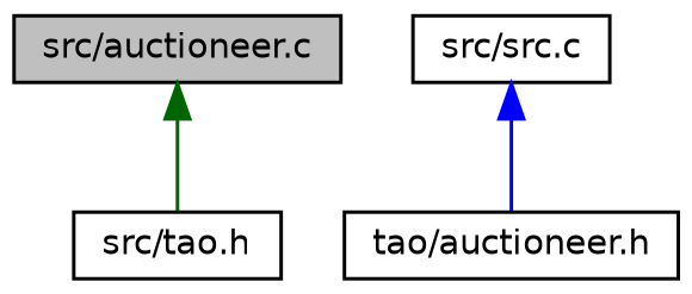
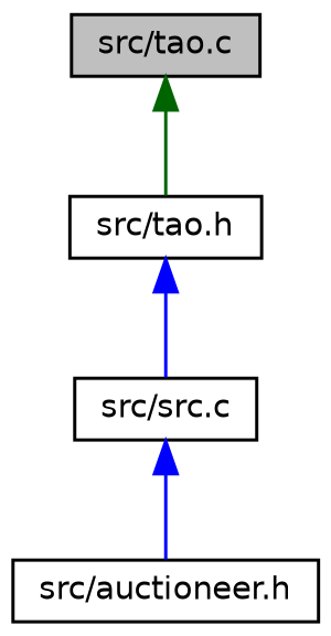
  digraph {
    node [color=black fillcolor=white fontname=Helvetica fontsize=10 shape=record style=filled]
    edge [color=blue dir=back fontname=Helvetica fontsize=10 labelfontname=Helvetica labelfontsize=10 style=solid]
-   n1 [fillcolor=grey75 fontcolor=black height=0.2 label="src/auctioneer.c" width=0.4]
+   n1 [fillcolor=grey75 fontcolor=black height=0.2 label="src/tao.c" width=0.4]
    n2 [height=0.2 label="src/tao.h" width=0.4]
    n3 [height=0.2 label="src/src.c" width=0.4]
-   n4 [height=0.2 label="tao/auctioneer.h" width=0.4]
+   n4 [height=0.2 label="src/auctioneer.h" width=0.4]
    n1 -> n2 [color=darkgreen]
+   n2 -> n3
    n3 -> n4
  }
